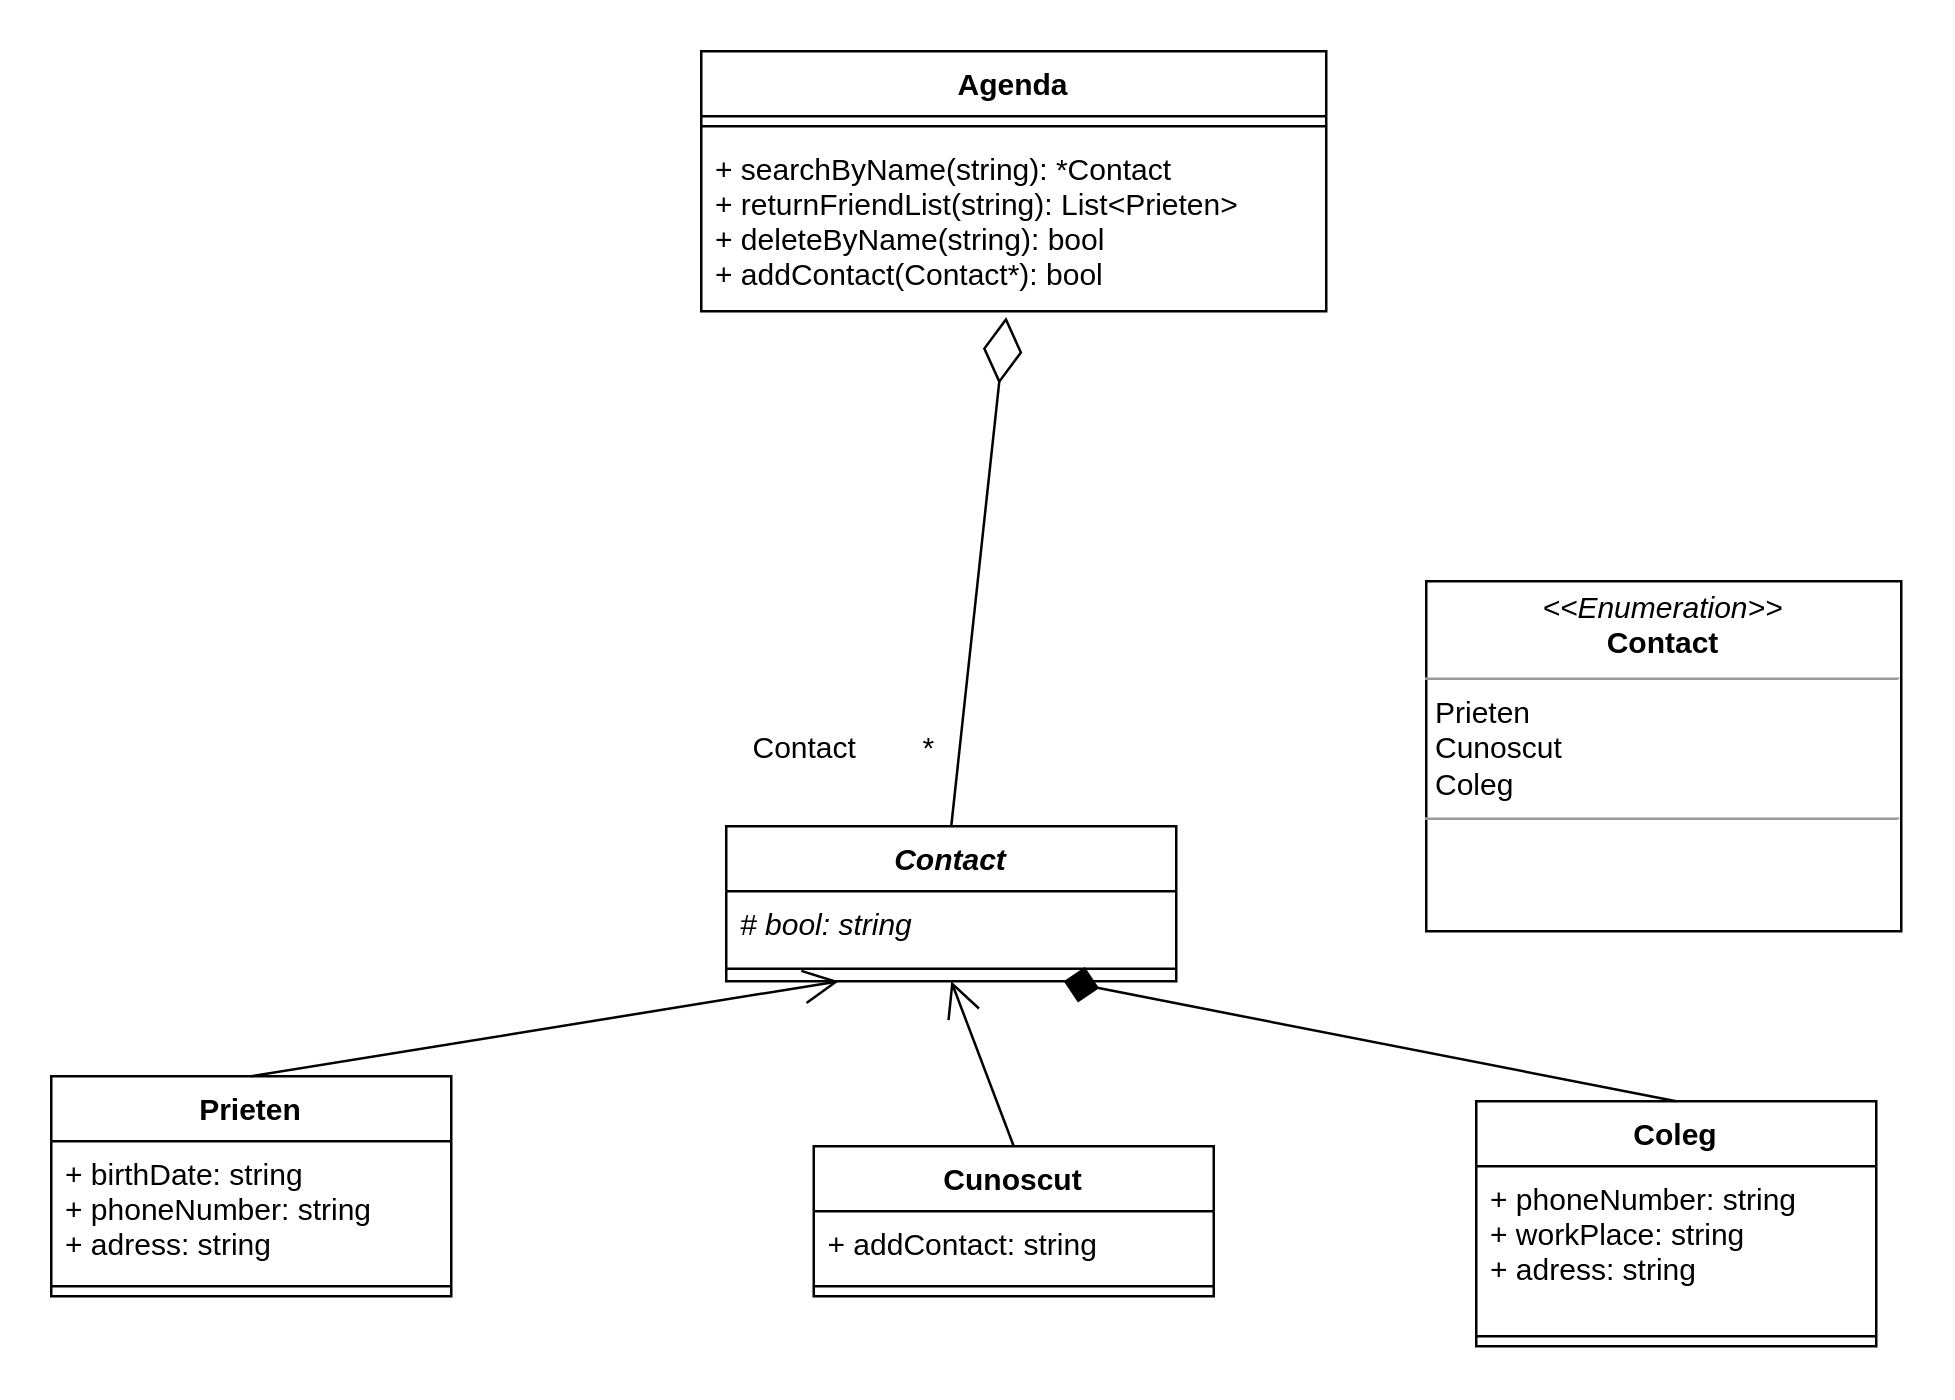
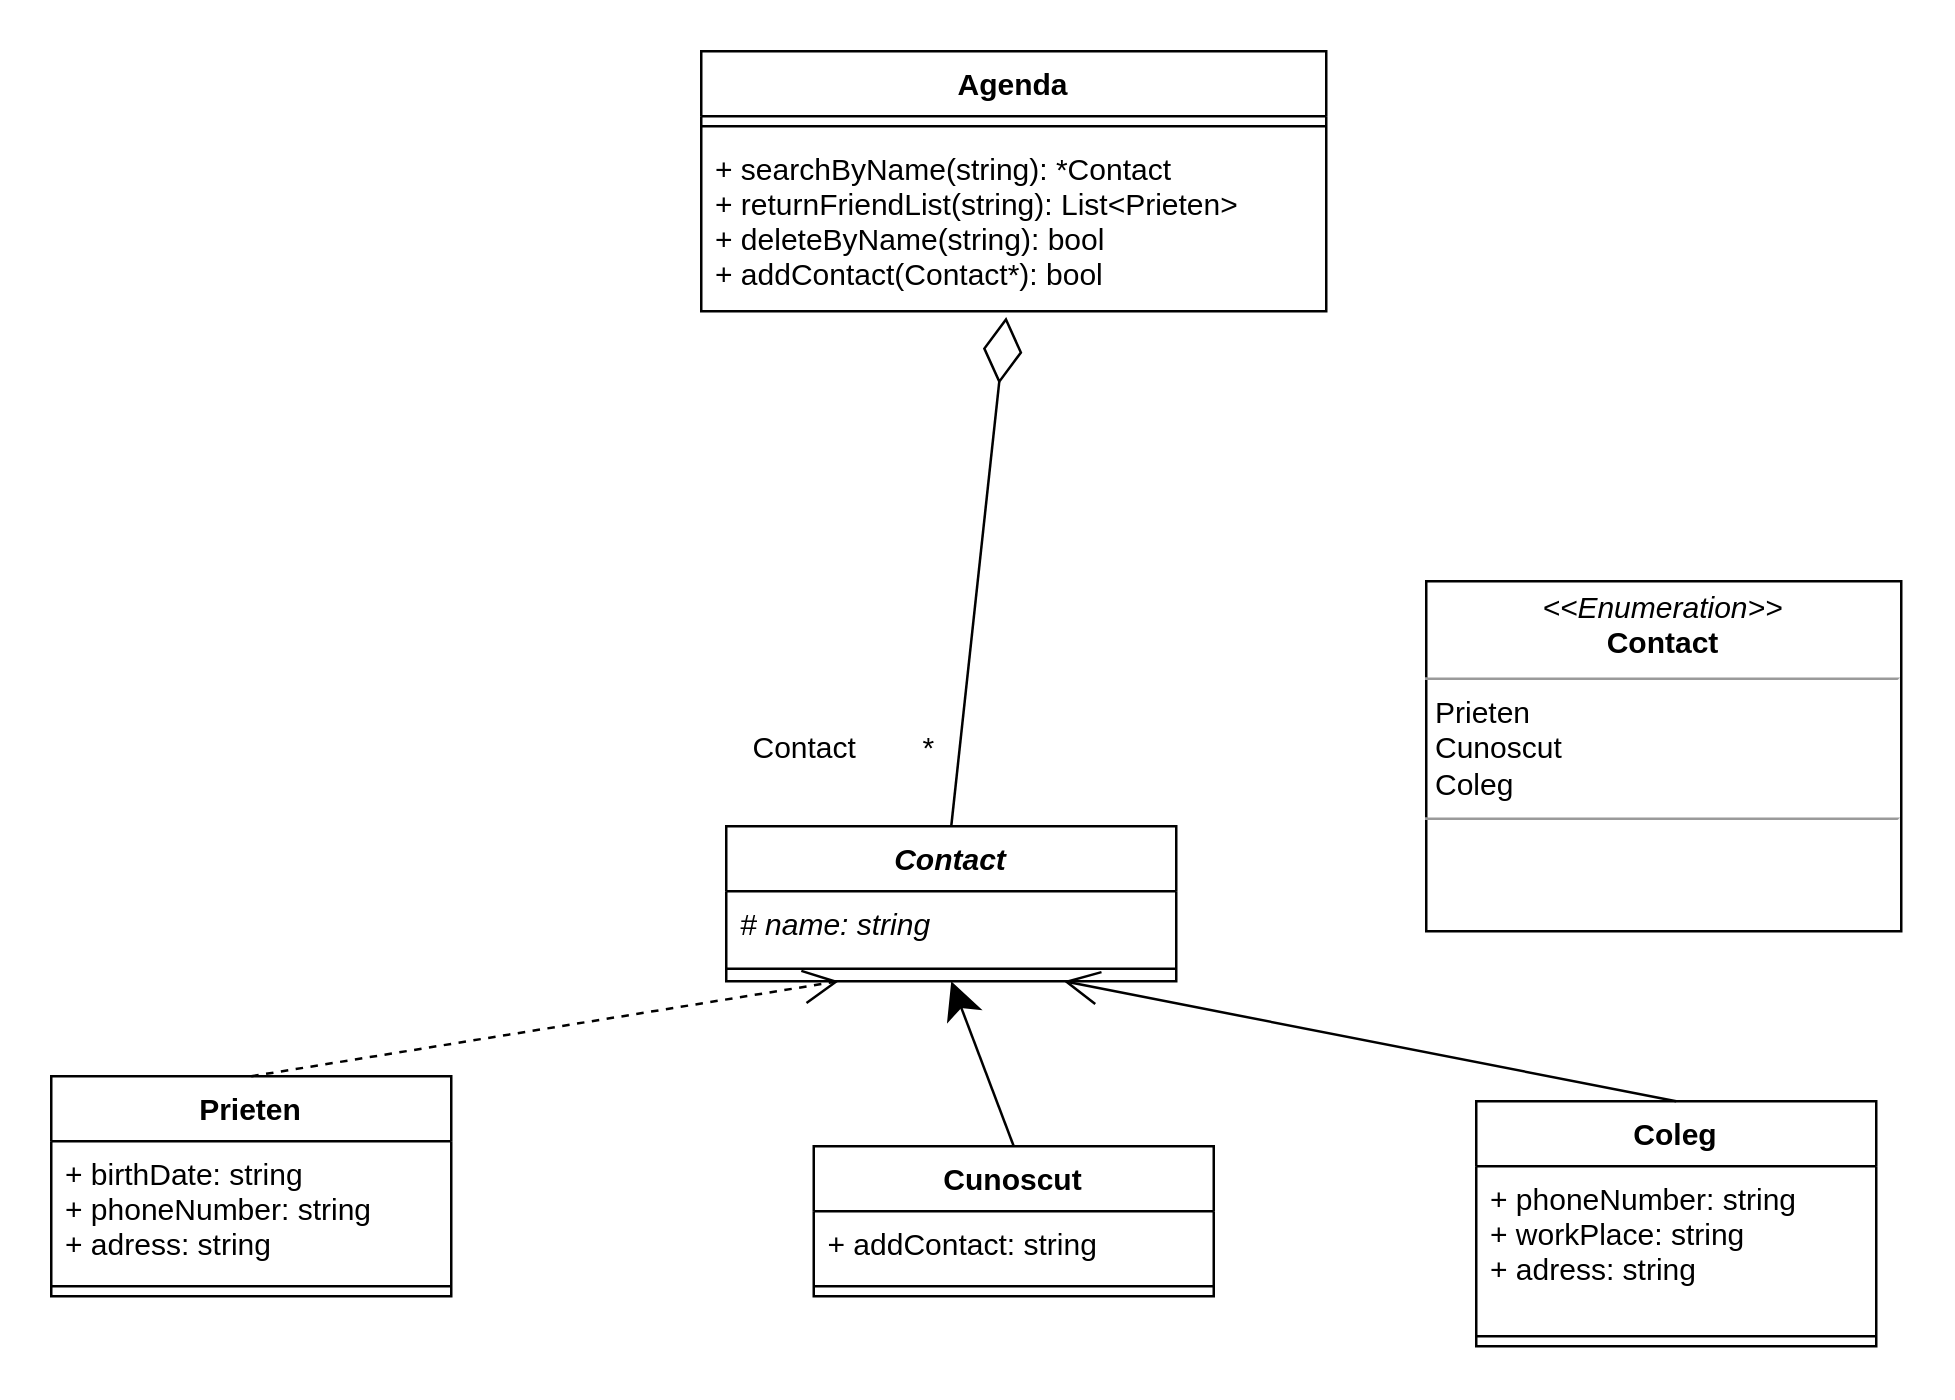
  <mxCell id="0" />
  <mxCell id="1" parent="0" />
  <mxCell id="2" value="Contact" style="swimlane;fontStyle=3;align=center;verticalAlign=top;childLayout=stackLayout;horizontal=1;startSize=26;horizontalStack=0;resizeParent=1;resizeParentMax=0;resizeLast=0;collapsible=1;marginBottom=0;" vertex="1" parent="1"><mxGeometry x="290" y="330" width="180" height="62" as="geometry" /></mxCell>
- <mxCell id="3" value="# bool: string" style="text;strokeColor=none;fillColor=none;align=left;verticalAlign=top;spacingLeft=4;spacingRight=4;overflow=hidden;rotatable=0;points=[[0,0.5],[1,0.5]];portConstraint=eastwest;fontStyle=2" vertex="1" parent="2"><mxGeometry y="26" width="180" height="26" as="geometry" /></mxCell>
+ <mxCell id="3" value="# name: string" style="text;strokeColor=none;fillColor=none;align=left;verticalAlign=top;spacingLeft=4;spacingRight=4;overflow=hidden;rotatable=0;points=[[0,0.5],[1,0.5]];portConstraint=eastwest;fontStyle=2" vertex="1" parent="2"><mxGeometry y="26" width="180" height="26" as="geometry" /></mxCell>
  <mxCell id="4" value="" style="line;strokeWidth=1;fillColor=none;align=left;verticalAlign=middle;spacingTop=-1;spacingLeft=3;spacingRight=3;rotatable=0;labelPosition=right;points=[];portConstraint=eastwest;" vertex="1" parent="2"><mxGeometry y="52" width="180" height="10" as="geometry" /></mxCell>
  <mxCell id="5" value="Prieten" style="swimlane;fontStyle=1;align=center;verticalAlign=top;childLayout=stackLayout;horizontal=1;startSize=26;horizontalStack=0;resizeParent=1;resizeParentMax=0;resizeLast=0;collapsible=1;marginBottom=0;" vertex="1" parent="1"><mxGeometry x="20" y="430" width="160" height="88" as="geometry" /></mxCell>
  <mxCell id="6" value="+ birthDate: string&#10;+ phoneNumber: string&#10;+ adress: string" style="text;strokeColor=none;fillColor=none;align=left;verticalAlign=top;spacingLeft=4;spacingRight=4;overflow=hidden;rotatable=0;points=[[0,0.5],[1,0.5]];portConstraint=eastwest;" vertex="1" parent="5"><mxGeometry y="26" width="160" height="54" as="geometry" /></mxCell>
  <mxCell id="7" value="" style="line;strokeWidth=1;fillColor=none;align=left;verticalAlign=middle;spacingTop=-1;spacingLeft=3;spacingRight=3;rotatable=0;labelPosition=right;points=[];portConstraint=eastwest;" vertex="1" parent="5"><mxGeometry y="80" width="160" height="8" as="geometry" /></mxCell>
- <mxCell id="8" value="" style="endArrow=open;endFill=1;endSize=12;html=1;exitX=0.5;exitY=0;exitDx=0;exitDy=0;entryX=0.25;entryY=1;entryDx=0;entryDy=0;" edge="1" parent="1" source="5" target="2"><mxGeometry width="160" relative="1" as="geometry"><mxPoint x="130" y="440" as="sourcePoint" /><mxPoint x="310" y="312" as="targetPoint" /></mxGeometry></mxCell>
+ <mxCell id="8" value="" style="endArrow=open;endFill=1;endSize=12;html=1;exitX=0.5;exitY=0;exitDx=0;exitDy=0;entryX=0.25;entryY=1;entryDx=0;entryDy=0;dashed=1;" edge="1" parent="1" source="5" target="2"><mxGeometry width="160" relative="1" as="geometry"><mxPoint x="130" y="440" as="sourcePoint" /><mxPoint x="310" y="312" as="targetPoint" /></mxGeometry></mxCell>
  <mxCell id="9" value="Cunoscut" style="swimlane;fontStyle=1;align=center;verticalAlign=top;childLayout=stackLayout;horizontal=1;startSize=26;horizontalStack=0;resizeParent=1;resizeParentMax=0;resizeLast=0;collapsible=1;marginBottom=0;" vertex="1" parent="1"><mxGeometry x="325" y="458" width="160" height="60" as="geometry" /></mxCell>
  <mxCell id="10" value="+ addContact: string" style="text;strokeColor=none;fillColor=none;align=left;verticalAlign=top;spacingLeft=4;spacingRight=4;overflow=hidden;rotatable=0;points=[[0,0.5],[1,0.5]];portConstraint=eastwest;" vertex="1" parent="9"><mxGeometry y="26" width="160" height="26" as="geometry" /></mxCell>
  <mxCell id="11" value="" style="line;strokeWidth=1;fillColor=none;align=left;verticalAlign=middle;spacingTop=-1;spacingLeft=3;spacingRight=3;rotatable=0;labelPosition=right;points=[];portConstraint=eastwest;" vertex="1" parent="9"><mxGeometry y="52" width="160" height="8" as="geometry" /></mxCell>
- <mxCell id="12" value="" style="endArrow=open;endFill=1;endSize=12;html=1;exitX=0.5;exitY=0;exitDx=0;exitDy=0;entryX=0.5;entryY=1;entryDx=0;entryDy=0;" edge="1" parent="1" source="9" target="2"><mxGeometry width="160" relative="1" as="geometry"><mxPoint x="230" y="380" as="sourcePoint" /><mxPoint x="260" y="330" as="targetPoint" /></mxGeometry></mxCell>
+ <mxCell id="12" value="" style="endArrow=classic;endFill=1;endSize=12;html=1;exitX=0.5;exitY=0;exitDx=0;exitDy=0;entryX=0.5;entryY=1;entryDx=0;entryDy=0;" edge="1" parent="1" source="9" target="2"><mxGeometry width="160" relative="1" as="geometry"><mxPoint x="230" y="380" as="sourcePoint" /><mxPoint x="260" y="330" as="targetPoint" /></mxGeometry></mxCell>
  <mxCell id="13" value="Coleg" style="swimlane;fontStyle=1;align=center;verticalAlign=top;childLayout=stackLayout;horizontal=1;startSize=26;horizontalStack=0;resizeParent=1;resizeParentMax=0;resizeLast=0;collapsible=1;marginBottom=0;" vertex="1" parent="1"><mxGeometry x="590" y="440" width="160" height="98" as="geometry" /></mxCell>
  <mxCell id="14" value="+ phoneNumber: string&#10;+ workPlace: string&#10;+ adress: string" style="text;strokeColor=none;fillColor=none;align=left;verticalAlign=top;spacingLeft=4;spacingRight=4;overflow=hidden;rotatable=0;points=[[0,0.5],[1,0.5]];portConstraint=eastwest;" vertex="1" parent="13"><mxGeometry y="26" width="160" height="64" as="geometry" /></mxCell>
  <mxCell id="15" value="" style="line;strokeWidth=1;fillColor=none;align=left;verticalAlign=middle;spacingTop=-1;spacingLeft=3;spacingRight=3;rotatable=0;labelPosition=right;points=[];portConstraint=eastwest;" vertex="1" parent="13"><mxGeometry y="90" width="160" height="8" as="geometry" /></mxCell>
- <mxCell id="16" value="" style="endArrow=diamond;endFill=1;endSize=12;html=1;exitX=0.5;exitY=0;exitDx=0;exitDy=0;entryX=0.75;entryY=1;entryDx=0;entryDy=0;" edge="1" parent="1" source="13" target="2"><mxGeometry width="160" relative="1" as="geometry"><mxPoint x="360" y="440" as="sourcePoint" /><mxPoint x="260" y="330" as="targetPoint" /><Array as="points" /></mxGeometry></mxCell>
+ <mxCell id="16" value="" style="endArrow=open;endFill=1;endSize=12;html=1;exitX=0.5;exitY=0;exitDx=0;exitDy=0;entryX=0.75;entryY=1;entryDx=0;entryDy=0;" edge="1" parent="1" source="13" target="2"><mxGeometry width="160" relative="1" as="geometry"><mxPoint x="360" y="440" as="sourcePoint" /><mxPoint x="260" y="330" as="targetPoint" /><Array as="points" /></mxGeometry></mxCell>
  <mxCell id="17" value="Agenda" style="swimlane;fontStyle=1;align=center;verticalAlign=top;childLayout=stackLayout;horizontal=1;startSize=26;horizontalStack=0;resizeParent=1;resizeParentMax=0;resizeLast=0;collapsible=1;marginBottom=0;" vertex="1" parent="1"><mxGeometry x="280" y="20" width="250" height="104" as="geometry" /></mxCell>
  <mxCell id="18" value="" style="line;strokeWidth=1;fillColor=none;align=left;verticalAlign=middle;spacingTop=-1;spacingLeft=3;spacingRight=3;rotatable=0;labelPosition=right;points=[];portConstraint=eastwest;" vertex="1" parent="17"><mxGeometry y="26" width="250" height="8" as="geometry" /></mxCell>
  <mxCell id="19" value="+ searchByName(string): *Contact&#10;+ returnFriendList(string): List&lt;Prieten&gt; &#10;+ deleteByName(string): bool&#10;+ addContact(Contact*): bool" style="text;strokeColor=none;fillColor=none;align=left;verticalAlign=top;spacingLeft=4;spacingRight=4;overflow=hidden;rotatable=0;points=[[0,0.5],[1,0.5]];portConstraint=eastwest;" vertex="1" parent="17"><mxGeometry y="34" width="250" height="70" as="geometry" /></mxCell>
  <mxCell id="20" value="" style="endArrow=diamondThin;endFill=0;endSize=24;html=1;exitX=0.5;exitY=0;exitDx=0;exitDy=0;entryX=0.488;entryY=1.033;entryDx=0;entryDy=0;entryPerimeter=0;" edge="1" parent="1" source="2" target="19"><mxGeometry width="160" relative="1" as="geometry"><mxPoint x="340" y="240" as="sourcePoint" /><mxPoint x="500" y="240" as="targetPoint" /></mxGeometry></mxCell>
  <mxCell id="21" value="Contact        *" style="text;strokeColor=none;fillColor=none;align=left;verticalAlign=top;spacingLeft=4;spacingRight=4;overflow=hidden;rotatable=0;points=[[0,0.5],[1,0.5]];portConstraint=eastwest;" vertex="1" parent="1"><mxGeometry x="295" y="285" width="100" height="26" as="geometry" /></mxCell>
  <mxCell id="22" value="&lt;p style=&quot;margin: 0px ; margin-top: 4px ; text-align: center&quot;&gt;&lt;i&gt;&amp;lt;&amp;lt;Enumeration&amp;gt;&amp;gt;&lt;/i&gt;&lt;br&gt;&lt;b&gt;Contact&lt;/b&gt;&lt;/p&gt;&lt;hr size=&quot;1&quot;&gt;&lt;p style=&quot;margin: 0px ; margin-left: 4px&quot;&gt;Prieten&lt;/p&gt;&lt;p style=&quot;margin: 0px ; margin-left: 4px&quot;&gt;Cunoscut&amp;nbsp;&lt;/p&gt;&lt;p style=&quot;margin: 0px ; margin-left: 4px&quot;&gt;Coleg&lt;/p&gt;&lt;hr size=&quot;1&quot;&gt;&lt;p style=&quot;margin: 0px ; margin-left: 4px&quot;&gt;&lt;br&gt;&lt;/p&gt;" style="verticalAlign=top;align=left;overflow=fill;fontSize=12;fontFamily=Helvetica;html=1;" vertex="1" parent="1"><mxGeometry x="570" y="232" width="190" height="140" as="geometry" /></mxCell>
